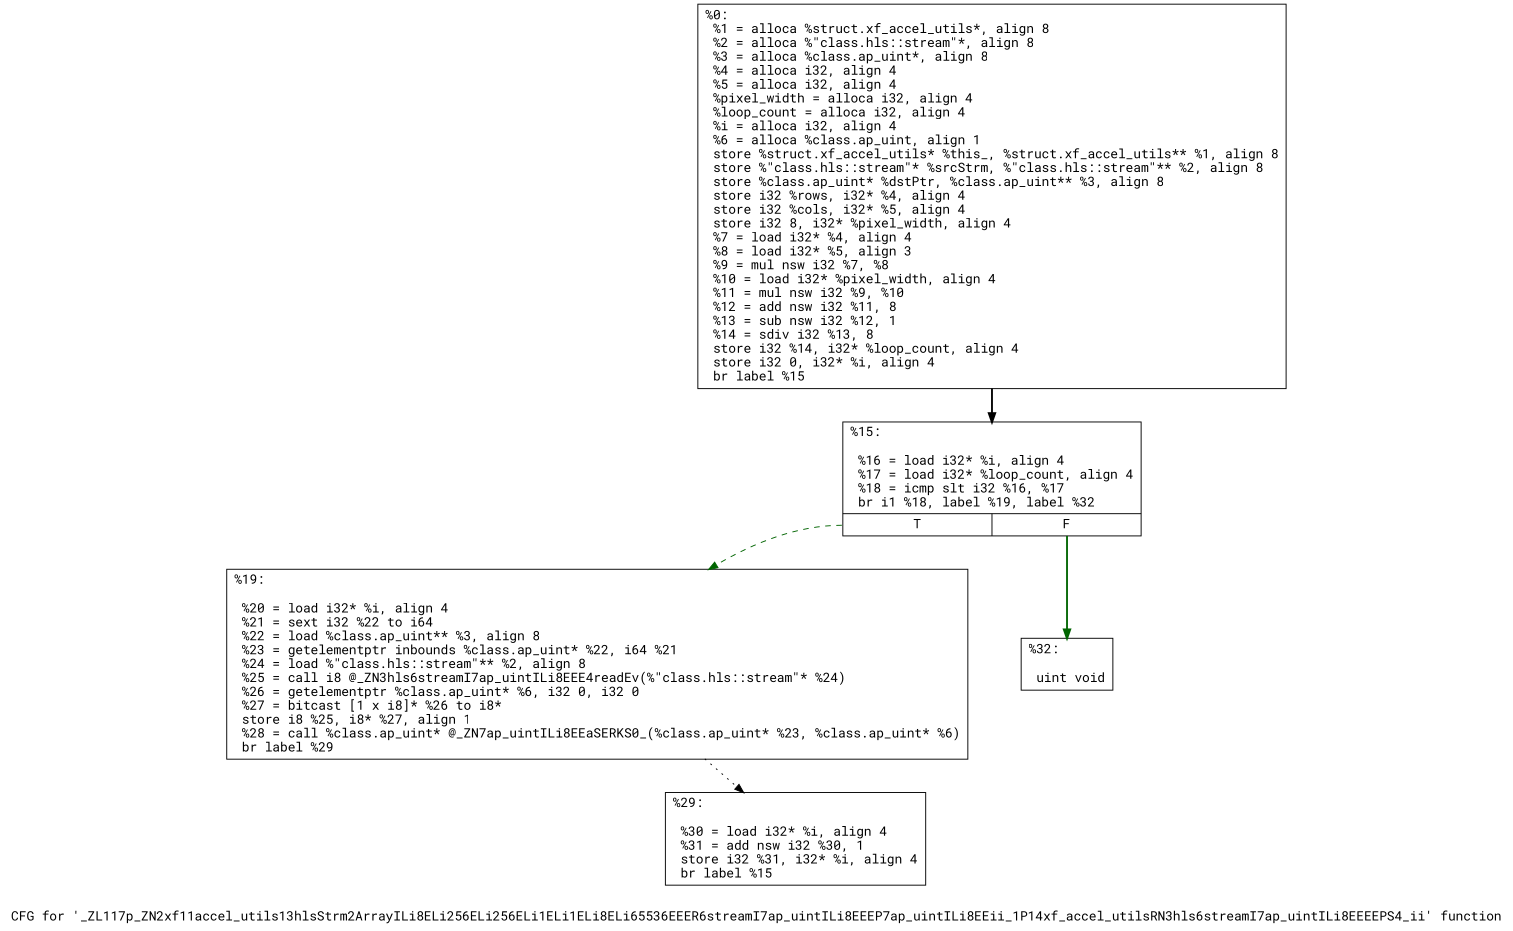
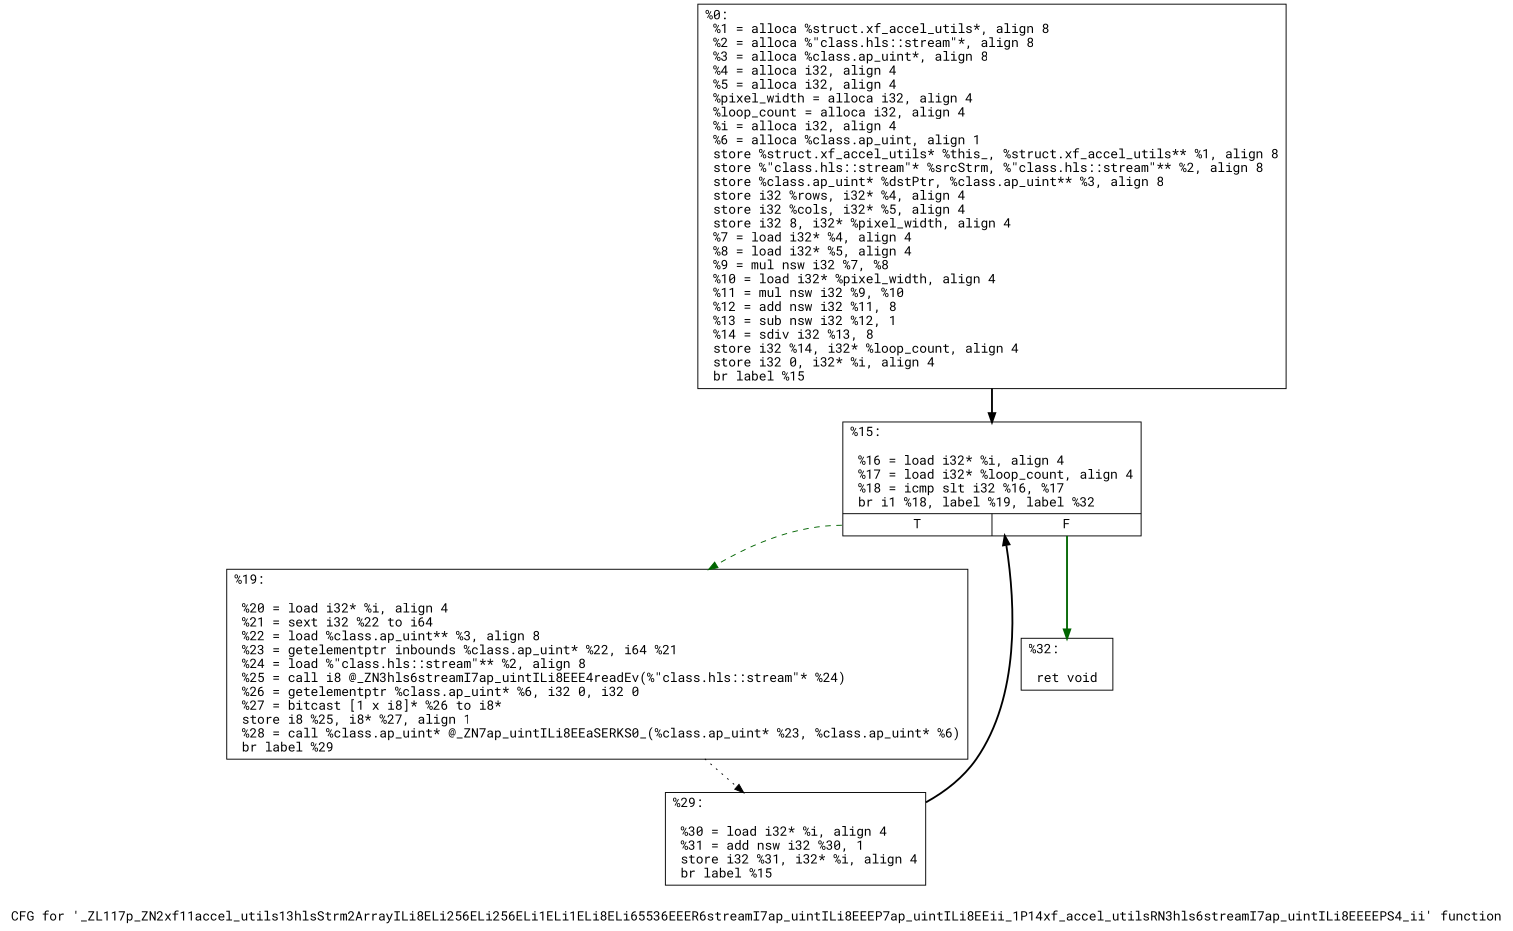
  digraph {
    fontname="Roboto Mono"
    label="CFG for '_ZL117p_ZN2xf11accel_utils13hlsStrm2ArrayILi8ELi256ELi256ELi1ELi1ELi8ELi65536EEER6streamI7ap_uintILi8EEEP7ap_uintILi8EEii_1P14xf_accel_utilsRN3hls6streamI7ap_uintILi8EEEEPS4_ii' function"
    node [fontname="Roboto Mono" shape=record]
    edge [color=black fontname="Roboto Mono" style=bold]
-   n1 [label="{%0:\l  %1 = alloca %struct.xf_accel_utils*, align 8\l  %2 = alloca %\"class.hls::stream\"*, align 8\l  %3 = alloca %class.ap_uint*, align 8\l  %4 = alloca i32, align 4\l  %5 = alloca i32, align 4\l  %pixel_width = alloca i32, align 4\l  %loop_count = alloca i32, align 4\l  %i = alloca i32, align 4\l  %6 = alloca %class.ap_uint, align 1\l  store %struct.xf_accel_utils* %this_, %struct.xf_accel_utils** %1, align 8\l  store %\"class.hls::stream\"* %srcStrm, %\"class.hls::stream\"** %2, align 8\l  store %class.ap_uint* %dstPtr, %class.ap_uint** %3, align 8\l  store i32 %rows, i32* %4, align 4\l  store i32 %cols, i32* %5, align 4\l  store i32 8, i32* %pixel_width, align 4\l  %7 = load i32* %4, align 4\l  %8 = load i32* %5, align 3\l  %9 = mul nsw i32 %7, %8\l  %10 = load i32* %pixel_width, align 4\l  %11 = mul nsw i32 %9, %10\l  %12 = add nsw i32 %11, 8\l  %13 = sub nsw i32 %12, 1\l  %14 = sdiv i32 %13, 8\l  store i32 %14, i32* %loop_count, align 4\l  store i32 0, i32* %i, align 4\l  br label %15\l}"]
+   n1 [label="{%0:\l  %1 = alloca %struct.xf_accel_utils*, align 8\l  %2 = alloca %\"class.hls::stream\"*, align 8\l  %3 = alloca %class.ap_uint*, align 8\l  %4 = alloca i32, align 4\l  %5 = alloca i32, align 4\l  %pixel_width = alloca i32, align 4\l  %loop_count = alloca i32, align 4\l  %i = alloca i32, align 4\l  %6 = alloca %class.ap_uint, align 1\l  store %struct.xf_accel_utils* %this_, %struct.xf_accel_utils** %1, align 8\l  store %\"class.hls::stream\"* %srcStrm, %\"class.hls::stream\"** %2, align 8\l  store %class.ap_uint* %dstPtr, %class.ap_uint** %3, align 8\l  store i32 %rows, i32* %4, align 4\l  store i32 %cols, i32* %5, align 4\l  store i32 8, i32* %pixel_width, align 4\l  %7 = load i32* %4, align 4\l  %8 = load i32* %5, align 4\l  %9 = mul nsw i32 %7, %8\l  %10 = load i32* %pixel_width, align 4\l  %11 = mul nsw i32 %9, %10\l  %12 = add nsw i32 %11, 8\l  %13 = sub nsw i32 %12, 1\l  %14 = sdiv i32 %13, 8\l  store i32 %14, i32* %loop_count, align 4\l  store i32 0, i32* %i, align 4\l  br label %15\l}"]
    n2 [label="{%15:\l\l  %16 = load i32* %i, align 4\l  %17 = load i32* %loop_count, align 4\l  %18 = icmp slt i32 %16, %17\l  br i1 %18, label %19, label %32\l|{<s0>T|<s1>F}}"]
    n3 [label="{%19:\l\l  %20 = load i32* %i, align 4\l  %21 = sext i32 %22 to i64\l  %22 = load %class.ap_uint** %3, align 8\l  %23 = getelementptr inbounds %class.ap_uint* %22, i64 %21\l  %24 = load %\"class.hls::stream\"** %2, align 8\l  %25 = call i8 @_ZN3hls6streamI7ap_uintILi8EEE4readEv(%\"class.hls::stream\"* %24)\l  %26 = getelementptr %class.ap_uint* %6, i32 0, i32 0\l  %27 = bitcast [1 x i8]* %26 to i8*\l  store i8 %25, i8* %27, align 1\l  %28 = call %class.ap_uint* @_ZN7ap_uintILi8EEaSERKS0_(%class.ap_uint* %23, %class.ap_uint* %6)\l  br label %29\l}"]
-   n4 [label="{%32:\l\l  uint void\l}"]
+   n4 [label="{%32:\l\l  ret void\l}"]
    n5 [label="{%29:\l\l  %30 = load i32* %i, align 4\l  %31 = add nsw i32 %30, 1\l  store i32 %31, i32* %i, align 4\l  br label %15\l}"]
    n1 -> n2
    n2 -> n3 [color=darkgreen style=dashed tailport=s0]
    n2 -> n4 [color=darkgreen tailport=s1]
    n3 -> n5 [style=dotted]
+   n5 -> n2
  }
